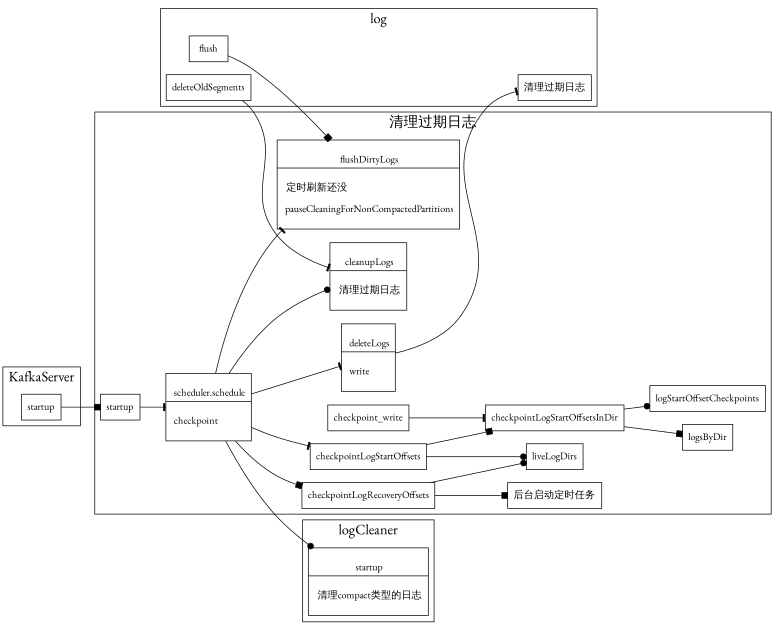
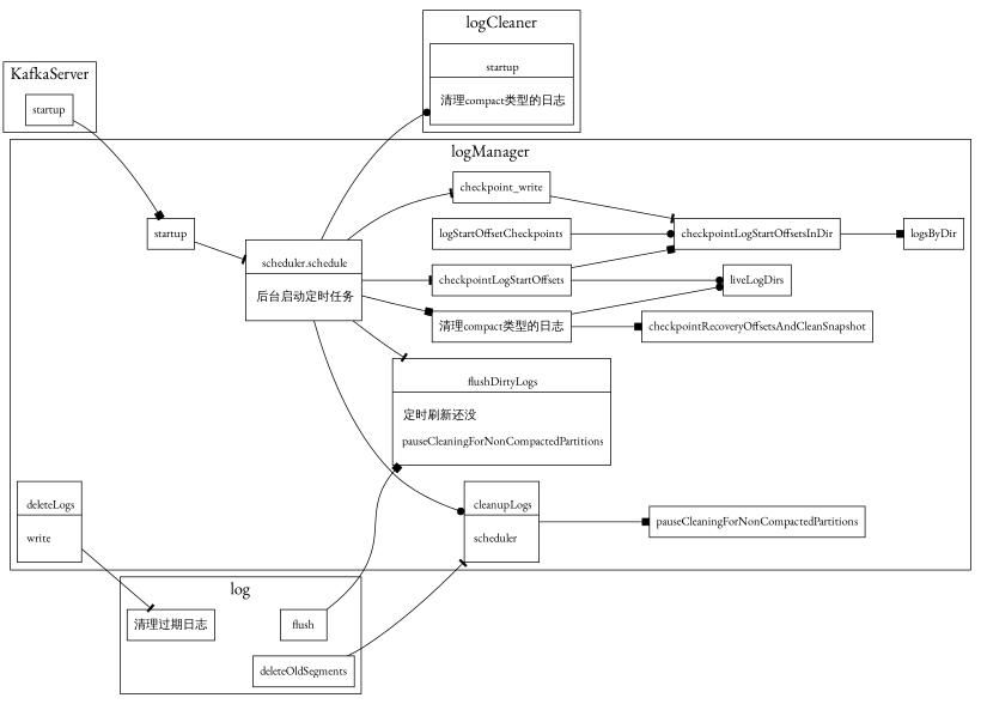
  digraph {
    fontname="EB Garamond"
    newrank=true
    rankdir=LR
    node [fontname="EB Garamond" shape=box]
    edge [arrowhead=box fontname="EB Garamond"]
    n1 [label=flush]
    n2 [label="清理过期日志"]
    deleteOldSegments
    n4 [label="{{\n        startup|\n          清理compact类型的日志\l\n      }}" shape=record]
    n5 [label=startup]
-   n6 [label="{{\n        scheduler.schedule|\n          checkpoint\l\n      }}" shape=record]
-   n7 [label="{{\n        cleanupLogs|\n          清理过期日志\l\n      }}" shape=record]
+   n6 [label="{{\n        scheduler.schedule|\n          后台启动定时任务\l\n      }}" shape=record]
+   n7 [label="{{\n        cleanupLogs|\n          scheduler\l\n      }}" shape=record]
    n8 [label="{{\n        flushDirtyLogs|\n          定时刷新还没\l \n          pauseCleaningForNonCompactedPartitions\l\n      }}" shape=record]
    n9 [label="{{\n        deleteLogs|\n          write\l\n      }}" shape=record]
-   checkpointLogRecoveryOffsets
+   checkpointLogRecoveryOffsets [label="清理compact类型的日志"]
    checkpointLogStartOffsets
-   checkpointRecoveryOffsetsAndCleanSnapshot [label="后台启动定时任务"]
+   pauseCleaningForNonCompactedPartitions
+   checkpointRecoveryOffsetsAndCleanSnapshot
    liveLogDirs
    checkpointLogStartOffsetsInDir
    logsByDir
    logStartOffsetCheckpoints
    checkpoint_write
    startup
    subgraph cluster_1 {
      fontsize=20
      label=log
      n1
      n2
      deleteOldSegments
    }
    subgraph cluster_2 {
      fontsize=20
      label=logCleaner
      n4
    }
    subgraph cluster_3 {
      fontsize=20
-     label="清理过期日志"
+     label=logManager
      n5
      n6
      n7
      n8
      n9
      checkpointLogRecoveryOffsets
      checkpointLogStartOffsets
+     pauseCleaningForNonCompactedPartitions
      checkpointRecoveryOffsetsAndCleanSnapshot
      liveLogDirs
      checkpointLogStartOffsetsInDir
      logsByDir
      logStartOffsetCheckpoints
      checkpoint_write
    }
    subgraph cluster_4 {
      fontsize=20
      label=KafkaServer
      startup
    }
    n1 -> n8
    deleteOldSegments -> n7 [arrowhead=tee]
    n5 -> n6 [arrowhead=tee]
    n6 -> n4 [arrowhead=dot]
    n6 -> n7 [arrowhead=dot]
    n6 -> n8 [arrowhead=tee]
-   n6 -> n9 [arrowhead=tee]
+   n6 -> checkpoint_write [arrowhead=tee]
    n6 -> checkpointLogRecoveryOffsets
    n6 -> checkpointLogStartOffsets [arrowhead=tee]
+   n7 -> pauseCleaningForNonCompactedPartitions
    n9 -> n2 [arrowhead=tee]
    checkpointLogRecoveryOffsets -> checkpointRecoveryOffsetsAndCleanSnapshot
    checkpointLogRecoveryOffsets -> liveLogDirs [arrowhead=dot]
    checkpointLogStartOffsets -> liveLogDirs [arrowhead=dot]
    checkpointLogStartOffsets -> checkpointLogStartOffsetsInDir
    checkpointLogStartOffsetsInDir -> logsByDir
-   checkpointLogStartOffsetsInDir -> logStartOffsetCheckpoints [arrowhead=dot]
+   logStartOffsetCheckpoints -> checkpointLogStartOffsetsInDir [arrowhead=dot]
    checkpoint_write -> checkpointLogStartOffsetsInDir [arrowhead=tee]
    startup -> n5
  }
